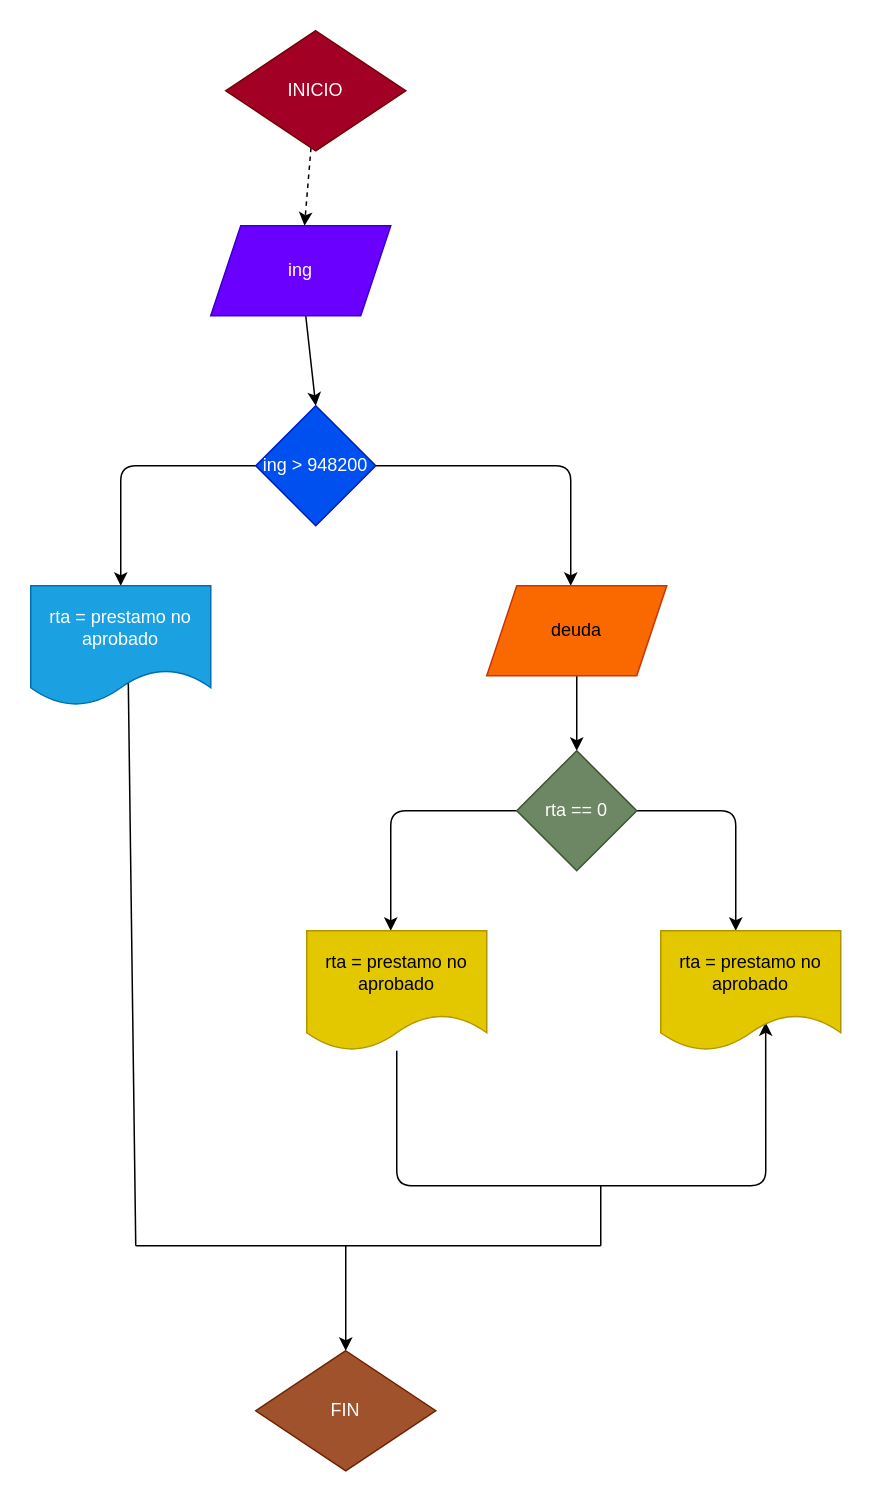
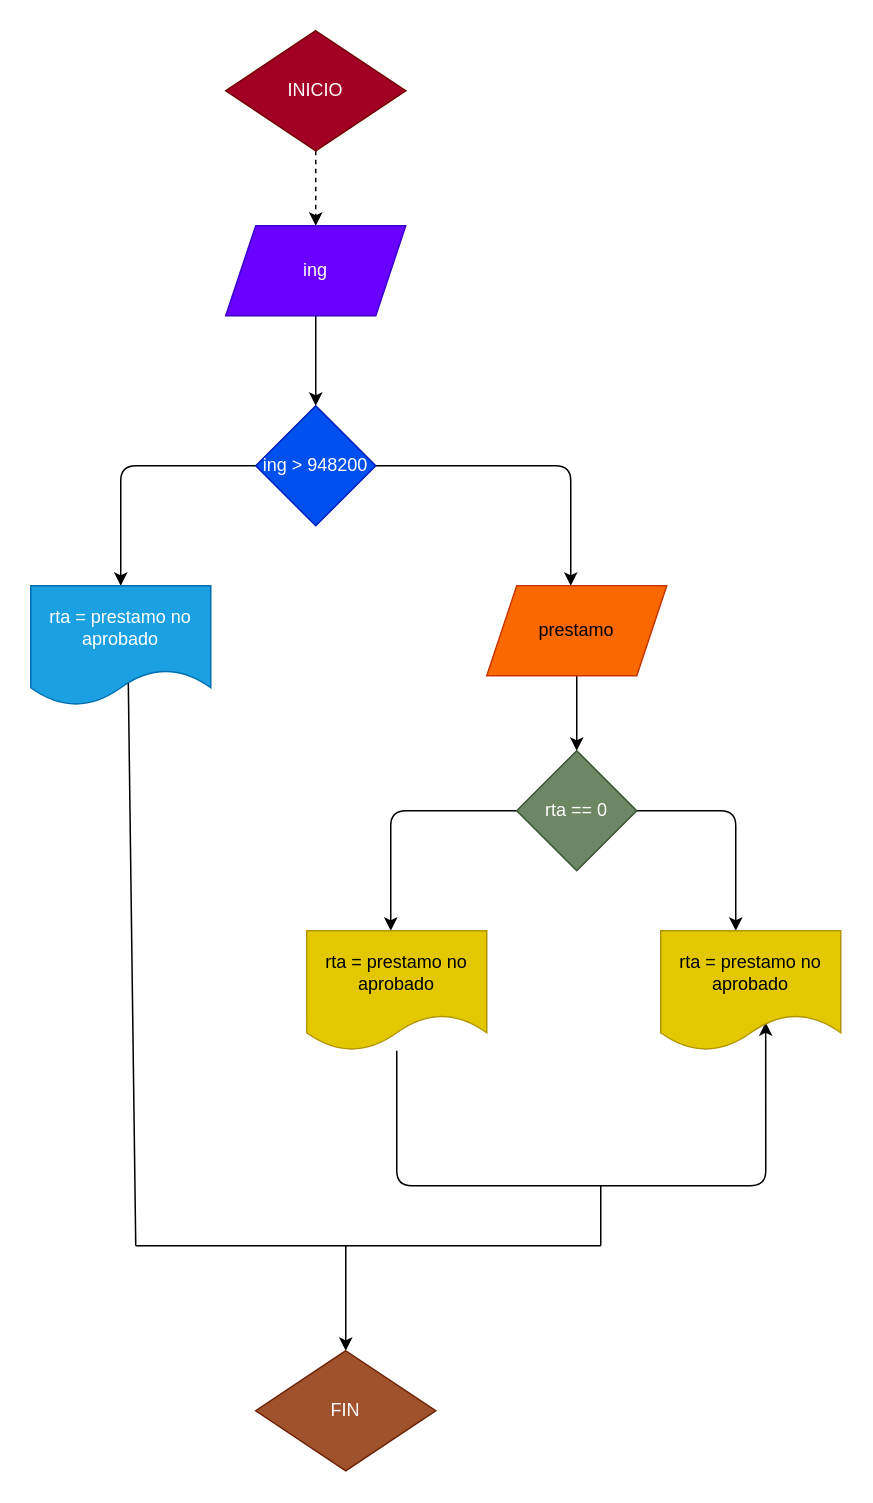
  <mxCell id="0" />
  <mxCell id="1" parent="0" />
  <mxCell id="2" style="edgeStyle=none;html=1;dashed=1;" edge="1" parent="1" source="3" target="5"><mxGeometry relative="1" as="geometry"><mxPoint x="210" y="160" as="targetPoint" /></mxGeometry></mxCell>
  <mxCell id="3" value="INICIO" style="rhombus;whiteSpace=wrap;html=1;fillColor=#a20025;fontColor=#ffffff;strokeColor=#6F0000;" vertex="1" parent="1"><mxGeometry x="150" y="20" width="120" height="80" as="geometry" /></mxCell>
  <mxCell id="4" style="edgeStyle=none;html=1;" edge="1" parent="1" source="5"><mxGeometry relative="1" as="geometry"><mxPoint x="210" y="270" as="targetPoint" /></mxGeometry></mxCell>
- <mxCell id="5" value="ing" style="shape=parallelogram;perimeter=parallelogramPerimeter;whiteSpace=wrap;html=1;fixedSize=1;fillColor=#6a00ff;fontColor=#ffffff;strokeColor=#3700CC;" vertex="1" parent="1"><mxGeometry x="140" y="150" width="120" height="60" as="geometry" /></mxCell>
+ <mxCell id="5" value="ing" style="shape=parallelogram;perimeter=parallelogramPerimeter;whiteSpace=wrap;html=1;fixedSize=1;fillColor=#6a00ff;fontColor=#ffffff;strokeColor=#3700CC;" vertex="1" parent="1"><mxGeometry x="150" y="150" width="120" height="60" as="geometry" /></mxCell>
  <mxCell id="6" style="edgeStyle=none;html=1;" edge="1" parent="1" source="8"><mxGeometry relative="1" as="geometry"><mxPoint x="80" y="390" as="targetPoint" /><Array as="points"><mxPoint x="80" y="310" /></Array></mxGeometry></mxCell>
  <mxCell id="7" style="edgeStyle=none;html=1;" edge="1" parent="1" source="8"><mxGeometry relative="1" as="geometry"><mxPoint x="380" y="390" as="targetPoint" /><Array as="points"><mxPoint x="380" y="310" /></Array></mxGeometry></mxCell>
  <mxCell id="8" value="ing &amp;gt; 948200" style="rhombus;whiteSpace=wrap;html=1;fillColor=#0050ef;fontColor=#ffffff;strokeColor=#001DBC;" vertex="1" parent="1"><mxGeometry x="170" y="270" width="80" height="80" as="geometry" /></mxCell>
  <mxCell id="9" value="rta = prestamo no aprobado" style="shape=document;whiteSpace=wrap;html=1;boundedLbl=1;fillColor=#1ba1e2;fontColor=#ffffff;strokeColor=#006EAF;" vertex="1" parent="1"><mxGeometry x="20" y="390" width="120" height="80" as="geometry" /></mxCell>
  <mxCell id="10" style="edgeStyle=none;html=1;" edge="1" parent="1" source="11"><mxGeometry relative="1" as="geometry"><mxPoint x="384" y="500" as="targetPoint" /></mxGeometry></mxCell>
- <mxCell id="11" value="deuda" style="shape=parallelogram;perimeter=parallelogramPerimeter;whiteSpace=wrap;html=1;fixedSize=1;fillColor=#fa6800;fontColor=#000000;strokeColor=#C73500;" vertex="1" parent="1"><mxGeometry x="324" y="390" width="120" height="60" as="geometry" /></mxCell>
+ <mxCell id="11" value="prestamo" style="shape=parallelogram;perimeter=parallelogramPerimeter;whiteSpace=wrap;html=1;fixedSize=1;fillColor=#fa6800;fontColor=#000000;strokeColor=#C73500;" vertex="1" parent="1"><mxGeometry x="324" y="390" width="120" height="60" as="geometry" /></mxCell>
  <mxCell id="12" style="edgeStyle=none;html=1;" edge="1" parent="1" source="14"><mxGeometry relative="1" as="geometry"><mxPoint x="260" y="620" as="targetPoint" /><Array as="points"><mxPoint x="260" y="540" /></Array></mxGeometry></mxCell>
  <mxCell id="13" style="edgeStyle=none;html=1;" edge="1" parent="1" source="14"><mxGeometry relative="1" as="geometry"><mxPoint x="490" y="620" as="targetPoint" /><Array as="points"><mxPoint x="490" y="540" /></Array></mxGeometry></mxCell>
  <mxCell id="14" value="rta == 0" style="rhombus;whiteSpace=wrap;html=1;fillColor=#6d8764;fontColor=#ffffff;strokeColor=#3A5431;" vertex="1" parent="1"><mxGeometry x="344" y="500" width="80" height="80" as="geometry" /></mxCell>
  <mxCell id="15" style="edgeStyle=none;html=1;entryX=0.583;entryY=0.763;entryDx=0;entryDy=0;entryPerimeter=0;" edge="1" parent="1" source="16" target="17"><mxGeometry relative="1" as="geometry"><mxPoint x="520" y="790" as="targetPoint" /><Array as="points"><mxPoint x="264" y="790" /><mxPoint x="510" y="790" /></Array></mxGeometry></mxCell>
  <mxCell id="16" value="rta = prestamo no aprobado" style="shape=document;whiteSpace=wrap;html=1;boundedLbl=1;fillColor=#e3c800;fontColor=#000000;strokeColor=#B09500;" vertex="1" parent="1"><mxGeometry x="204" y="620" width="120" height="80" as="geometry" /></mxCell>
  <mxCell id="17" value="rta = prestamo no aprobado" style="shape=document;whiteSpace=wrap;html=1;boundedLbl=1;fillColor=#e3c800;fontColor=#000000;strokeColor=#B09500;" vertex="1" parent="1"><mxGeometry x="440" y="620" width="120" height="80" as="geometry" /></mxCell>
  <mxCell id="18" value="" style="endArrow=none;html=1;exitX=0.542;exitY=0.813;exitDx=0;exitDy=0;exitPerimeter=0;" edge="1" parent="1" source="9"><mxGeometry width="50" height="50" relative="1" as="geometry"><mxPoint x="100" y="480" as="sourcePoint" /><mxPoint x="90" y="830" as="targetPoint" /></mxGeometry></mxCell>
  <mxCell id="19" value="" style="endArrow=none;html=1;" edge="1" parent="1"><mxGeometry width="50" height="50" relative="1" as="geometry"><mxPoint x="90" y="830" as="sourcePoint" /><mxPoint x="400" y="830" as="targetPoint" /></mxGeometry></mxCell>
  <mxCell id="20" value="" style="endArrow=none;html=1;" edge="1" parent="1"><mxGeometry width="50" height="50" relative="1" as="geometry"><mxPoint x="400" y="790" as="sourcePoint" /><mxPoint x="400" y="830" as="targetPoint" /></mxGeometry></mxCell>
  <mxCell id="21" value="" style="endArrow=classic;html=1;" edge="1" parent="1" target="22"><mxGeometry width="50" height="50" relative="1" as="geometry"><mxPoint x="230" y="830" as="sourcePoint" /><mxPoint x="230" y="910" as="targetPoint" /></mxGeometry></mxCell>
  <mxCell id="22" value="FIN" style="rhombus;whiteSpace=wrap;html=1;fillColor=#a0522d;fontColor=#ffffff;strokeColor=#6D1F00;" vertex="1" parent="1"><mxGeometry x="170" y="900" width="120" height="80" as="geometry" /></mxCell>
